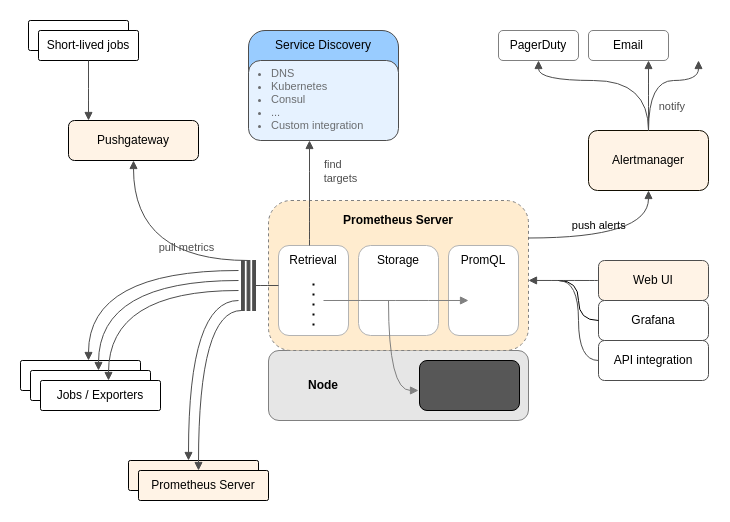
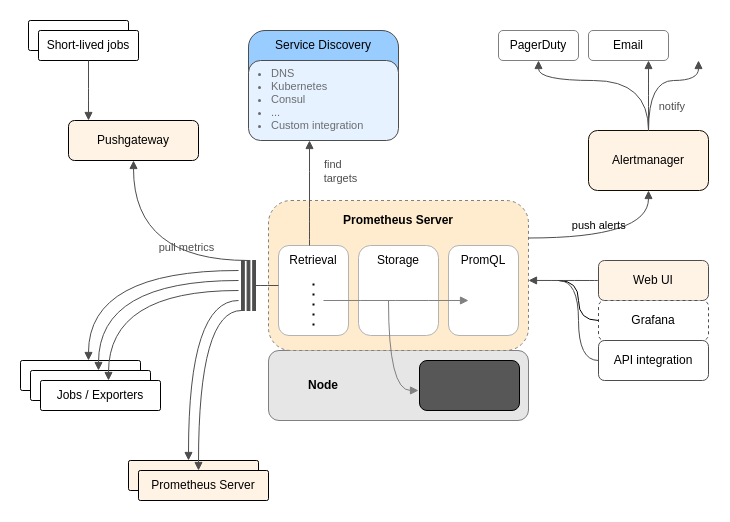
  <mxCell id="0" />
  <mxCell id="1" parent="0" />
  <mxCell id="2" value="" style="whiteSpace=wrap;html=1;shadow=0;glass=0;strokeColor=#808080;strokeWidth=1;fillColor=#E6E6E6;gradientColor=none;rounded=1;" parent="1" vertex="1"><mxGeometry x="268" y="350" width="260" height="70" as="geometry" /></mxCell>
  <mxCell id="3" value="" style="whiteSpace=wrap;html=1;orange;fillColor=#FFECCF;gradientColor=none;shadow=0;glass=0;strokeColor=#808080;dashed=1;rounded=1;" parent="1" vertex="1"><mxGeometry x="268" y="200" width="260" height="150" as="geometry" /></mxCell>
  <mxCell id="4" value="" style="shape=parallelMarker;html=1;strokeColor=#4D4D4D;rounded=1;" parent="1" vertex="1"><mxGeometry x="241" y="260" width="14" height="50" as="geometry" /></mxCell>
  <mxCell id="5" value="" style="strokeWidth=1;html=1;shape=mxgraph.flowchart.process;whiteSpace=wrap;rounded=1;" parent="1" vertex="1"><mxGeometry x="20" y="360" width="120" height="30" as="geometry" /></mxCell>
  <mxCell id="6" value="" style="strokeWidth=1;html=1;shape=mxgraph.flowchart.process;whiteSpace=wrap;rounded=1;" parent="1" vertex="1"><mxGeometry x="30" y="370" width="120" height="30" as="geometry" /></mxCell>
  <mxCell id="7" value="" style="strokeWidth=1;html=1;shape=mxgraph.flowchart.process;whiteSpace=wrap;rounded=1;" parent="1" vertex="1"><mxGeometry x="40" y="380" width="120" height="30" as="geometry" /></mxCell>
  <mxCell id="8" style="edgeStyle=orthogonalEdgeStyle;rounded=1;html=1;endArrow=block;endFill=1;strokeColor=#4D4D4D;curved=1;" parent="1" target="5" edge="1"><mxGeometry relative="1" as="geometry"><mxPoint x="178" y="270" as="targetPoint" /><mxPoint x="238" y="270" as="sourcePoint" /><Array as="points"><mxPoint x="88" y="270" /></Array></mxGeometry></mxCell>
  <mxCell id="9" style="edgeStyle=orthogonalEdgeStyle;rounded=1;html=1;endArrow=block;endFill=1;strokeColor=#4D4D4D;curved=1;" parent="1" target="6" edge="1"><mxGeometry relative="1" as="geometry"><mxPoint x="238" y="280" as="sourcePoint" /><Array as="points"><mxPoint x="98" y="280" /></Array></mxGeometry></mxCell>
  <mxCell id="10" style="edgeStyle=orthogonalEdgeStyle;rounded=1;html=1;endArrow=block;endFill=1;strokeColor=#4D4D4D;curved=1;" parent="1" target="7" edge="1"><mxGeometry relative="1" as="geometry"><mxPoint x="238" y="290" as="sourcePoint" /><Array as="points"><mxPoint x="108" y="290" /></Array></mxGeometry></mxCell>
  <mxCell id="11" value="" style="whiteSpace=wrap;html=1;strokeWidth=1;shadow=0;glass=0;strokeColor=#B3B3B3;rounded=1;" parent="1" vertex="1"><mxGeometry x="278" y="245" width="70" height="90" as="geometry" /></mxCell>
  <mxCell id="12" value="" style="whiteSpace=wrap;html=1;strokeWidth=1;glass=0;strokeColor=#B3B3B3;rounded=1;" parent="1" vertex="1"><mxGeometry x="358" y="245" width="80" height="90" as="geometry" /></mxCell>
  <mxCell id="13" value="" style="whiteSpace=wrap;html=1;strokeWidth=1;glass=0;strokeColor=#B3B3B3;rounded=1;" parent="1" vertex="1"><mxGeometry x="448" y="245" width="70" height="90" as="geometry" /></mxCell>
  <mxCell id="14" value="" style="whiteSpace=wrap;html=1;strokeWidth=1;fillColor=#FFF3E6;rounded=1;" parent="1" vertex="1"><mxGeometry x="68" y="120" width="130" height="40" as="geometry" /></mxCell>
  <mxCell id="15" value="" style="strokeWidth=1;html=1;shape=mxgraph.flowchart.process;whiteSpace=wrap;rounded=1;" parent="1" vertex="1"><mxGeometry x="28" y="20" width="100" height="30" as="geometry" /></mxCell>
  <mxCell id="16" value="" style="strokeWidth=1;html=1;shape=mxgraph.flowchart.process;whiteSpace=wrap;rounded=1;" parent="1" vertex="1"><mxGeometry x="38" y="30" width="100" height="30" as="geometry" /></mxCell>
  <mxCell id="17" style="edgeStyle=orthogonalEdgeStyle;rounded=1;html=1;exitX=0.5;exitY=1;exitPerimeter=0;endArrow=block;endFill=1;strokeColor=#4D4D4D;curved=1;" parent="1" source="16" edge="1"><mxGeometry relative="1" as="geometry"><mxPoint x="88" y="120" as="targetPoint" /></mxGeometry></mxCell>
  <mxCell id="18" style="edgeStyle=orthogonalEdgeStyle;rounded=1;html=1;entryX=0.5;entryY=1;endArrow=block;endFill=1;strokeColor=#4D4D4D;curved=1;" parent="1" target="14" edge="1"><mxGeometry relative="1" as="geometry"><mxPoint x="248" y="260" as="sourcePoint" /><Array as="points"><mxPoint x="133" y="260" /></Array></mxGeometry></mxCell>
  <mxCell id="19" value="pull metrics&lt;div&gt;&lt;br&gt;&lt;/div&gt;&lt;div&gt;&lt;br&gt;&lt;/div&gt;" style="text;html=1;resizable=0;points=[];;align=center;verticalAlign=middle;labelBackgroundColor=none;rounded=1;shadow=0;glass=0;strokeColor=#4D4D4D;strokeWidth=1;fillColor=#E6F2FF;gradientColor=none;fontSize=11;fontColor=#4D4D4D;" parent="18" vertex="1" connectable="0"><mxGeometry x="-0.414" y="-1" relative="1" as="geometry"><mxPoint as="offset" /></mxGeometry></mxCell>
  <mxCell id="20" value="" style="whiteSpace=wrap;html=1;strokeWidth=1;glass=0;fillColor=#575757;rounded=1;" parent="1" vertex="1"><mxGeometry x="419" y="360" width="100" height="50" as="geometry" /></mxCell>
  <mxCell id="21" value="Pushgateway" style="text;html=1;strokeColor=none;fillColor=none;align=center;verticalAlign=middle;whiteSpace=wrap;overflow=hidden;shadow=0;glass=0;rounded=1;" parent="1" vertex="1"><mxGeometry x="78" y="130" width="110" height="20" as="geometry" /></mxCell>
  <mxCell id="22" value="Short-lived jobs" style="text;html=1;strokeColor=none;fillColor=none;align=center;verticalAlign=middle;whiteSpace=wrap;overflow=hidden;shadow=0;glass=0;rounded=1;" parent="1" vertex="1"><mxGeometry x="43" y="35" width="90" height="20" as="geometry" /></mxCell>
  <mxCell id="23" value="Jobs / Exporters" style="text;html=1;strokeColor=none;fillColor=none;align=center;verticalAlign=middle;whiteSpace=wrap;overflow=hidden;shadow=0;glass=0;rounded=1;" parent="1" vertex="1"><mxGeometry x="50" y="385" width="100" height="20" as="geometry" /></mxCell>
  <mxCell id="24" value="Storage" style="text;html=1;strokeColor=none;fillColor=none;align=center;verticalAlign=middle;whiteSpace=wrap;overflow=hidden;shadow=0;glass=0;rounded=1;" parent="1" vertex="1"><mxGeometry x="368" y="250" width="60" height="20" as="geometry" /></mxCell>
  <mxCell id="25" value="Retrieval" style="text;html=1;strokeColor=none;fillColor=none;align=center;verticalAlign=middle;whiteSpace=wrap;overflow=hidden;shadow=0;glass=0;rounded=1;" parent="1" vertex="1"><mxGeometry x="278" y="250" width="70" height="20" as="geometry" /></mxCell>
  <mxCell id="26" value="PromQL" style="text;html=1;strokeColor=none;fillColor=none;align=center;verticalAlign=middle;whiteSpace=wrap;overflow=hidden;shadow=0;glass=0;rounded=1;" parent="1" vertex="1"><mxGeometry x="448" y="250" width="70" height="20" as="geometry" /></mxCell>
  <mxCell id="27" value="&lt;div style=&quot;text-align: left&quot;&gt;&lt;b style=&quot;line-height: 1.2&quot;&gt;Prometheus Server&lt;/b&gt;&lt;/div&gt;" style="text;html=1;strokeColor=none;fillColor=none;align=center;verticalAlign=middle;whiteSpace=wrap;overflow=hidden;shadow=0;glass=0;rounded=1;" parent="1" vertex="1"><mxGeometry x="338" y="195" width="120" height="50" as="geometry" /></mxCell>
  <mxCell id="28" value="&lt;b&gt;Node&lt;/b&gt;" style="text;html=1;strokeColor=none;fillColor=none;align=center;verticalAlign=middle;whiteSpace=wrap;overflow=hidden;shadow=0;glass=0;rounded=1;" parent="1" vertex="1"><mxGeometry x="278" y="375" width="90" height="20" as="geometry" /></mxCell>
  <mxCell id="29" value="" style="whiteSpace=wrap;html=1;shadow=0;glass=0;strokeColor=#120D00;strokeWidth=1;fillColor=#FFF3E6;gradientColor=none;rounded=1;" parent="1" vertex="1"><mxGeometry x="588" y="130" width="120" height="60" as="geometry" /></mxCell>
  <mxCell id="30" value="" style="whiteSpace=wrap;html=1;shadow=0;glass=0;strokeColor=#4D4D4D;strokeWidth=1;fillColor=#99CCFF;gradientColor=none;rounded=1;" parent="1" vertex="1"><mxGeometry x="248" y="30" width="150" height="110" as="geometry" /></mxCell>
  <mxCell id="31" value="Service Discovery&lt;div&gt;&lt;br&gt;&lt;/div&gt;" style="text;html=1;strokeColor=none;fillColor=none;align=center;verticalAlign=middle;whiteSpace=wrap;overflow=hidden;shadow=0;glass=0;rounded=1;" parent="1" vertex="1"><mxGeometry x="258" y="35" width="130" height="20" as="geometry" /></mxCell>
  <mxCell id="32" style="edgeStyle=orthogonalEdgeStyle;rounded=1;html=1;endArrow=block;endFill=1;strokeColor=#4D4D4D;curved=1;" parent="1" target="56" edge="1"><mxGeometry relative="1" as="geometry"><mxPoint x="309" y="245" as="sourcePoint" /><mxPoint x="309" y="160" as="targetPoint" /><Array as="points"><mxPoint x="309" y="245" /></Array></mxGeometry></mxCell>
  <mxCell id="33" value="&amp;nbsp; &amp;nbsp; &amp;nbsp; &amp;nbsp; &amp;nbsp; &amp;nbsp; &amp;nbsp;find&amp;nbsp;&lt;div style=&quot;text-align: left&quot;&gt;&amp;nbsp; &amp;nbsp; &amp;nbsp; &amp;nbsp; &amp;nbsp; &amp;nbsp; &amp;nbsp; &amp;nbsp; &amp;nbsp;targets&lt;/div&gt;" style="text;html=1;resizable=0;points=[];;align=center;verticalAlign=middle;labelBackgroundColor=none;rounded=1;shadow=0;glass=0;strokeColor=#4D4D4D;strokeWidth=1;fillColor=#E6F2FF;gradientColor=none;fontSize=11;fontColor=#4D4D4D;" parent="32" vertex="1" connectable="0"><mxGeometry x="0.52" y="-1" relative="1" as="geometry"><mxPoint x="3" y="5" as="offset" /></mxGeometry></mxCell>
  <mxCell id="34" value="" style="strokeWidth=1;html=1;shape=mxgraph.flowchart.process;whiteSpace=wrap;fillColor=#FFF3E6;rounded=1;" parent="1" vertex="1"><mxGeometry x="128" y="460" width="130" height="30" as="geometry" /></mxCell>
  <mxCell id="35" value="" style="strokeWidth=1;html=1;shape=mxgraph.flowchart.process;whiteSpace=wrap;fillColor=#FFF3E6;rounded=1;" parent="1" vertex="1"><mxGeometry x="138" y="470" width="130" height="30" as="geometry" /></mxCell>
  <mxCell id="36" value="Prometheus Server" style="text;html=1;strokeColor=none;fillColor=none;align=center;verticalAlign=middle;whiteSpace=wrap;overflow=hidden;rounded=1;shadow=0;glass=0;" parent="1" vertex="1"><mxGeometry x="148" y="475" width="110" height="20" as="geometry" /></mxCell>
  <mxCell id="37" style="edgeStyle=orthogonalEdgeStyle;rounded=1;html=1;endArrow=block;endFill=1;strokeColor=#4D4D4D;curved=1;" parent="1" edge="1"><mxGeometry relative="1" as="geometry"><mxPoint x="238" y="300" as="sourcePoint" /><mxPoint x="188" y="460" as="targetPoint" /><Array as="points"><mxPoint x="188" y="300" /><mxPoint x="188" y="460" /></Array></mxGeometry></mxCell>
  <mxCell id="38" style="edgeStyle=orthogonalEdgeStyle;rounded=1;html=1;endArrow=block;endFill=1;strokeColor=#4D4D4D;curved=1;" parent="1" target="35" edge="1"><mxGeometry relative="1" as="geometry"><mxPoint x="241" y="310" as="sourcePoint" /><Array as="points"><mxPoint x="198" y="310" /></Array></mxGeometry></mxCell>
  <mxCell id="39" style="edgeStyle=orthogonalEdgeStyle;rounded=1;html=1;exitX=0.9;exitY=0.5;exitPerimeter=0;strokeColor=#4D4D4D;startArrow=none;startFill=0;endArrow=none;endFill=0;curved=1;" parent="1" source="4" edge="1"><mxGeometry relative="1" as="geometry"><mxPoint x="278" y="285" as="targetPoint" /><Array as="points"><mxPoint x="278" y="285" /></Array></mxGeometry></mxCell>
  <mxCell id="40" value="" style="endArrow=none;html=1;dashed=1;dashPattern=1 4;strokeColor=#000000;strokeWidth=2;curved=1;" parent="1" edge="1"><mxGeometry width="50" height="50" relative="1" as="geometry"><mxPoint x="313" y="325" as="sourcePoint" /><mxPoint x="313" y="275" as="targetPoint" /><Array as="points"><mxPoint x="313" y="300" /></Array></mxGeometry></mxCell>
  <mxCell id="41" value="" style="endArrow=block;html=1;strokeColor=#808080;strokeWidth=1;endFill=1;entryX=0.286;entryY=0.611;entryPerimeter=0;curved=1;" parent="1" target="13" edge="1"><mxGeometry width="50" height="50" relative="1" as="geometry"><mxPoint x="323" y="300" as="sourcePoint" /><mxPoint x="448" y="300" as="targetPoint" /><Array as="points"><mxPoint x="398" y="300" /></Array></mxGeometry></mxCell>
  <mxCell id="42" value="" style="endArrow=block;html=1;strokeColor=#808080;strokeWidth=1;endFill=1;entryX=0.577;entryY=0.571;entryPerimeter=0;curved=1;" parent="1" target="2" edge="1"><mxGeometry width="50" height="50" relative="1" as="geometry"><mxPoint x="388" y="300" as="sourcePoint" /><mxPoint x="478" y="310" as="targetPoint" /><Array as="points"><mxPoint x="388" y="390" /></Array></mxGeometry></mxCell>
  <mxCell id="43" value="Alertmanager" style="text;html=1;strokeColor=none;fillColor=none;align=center;verticalAlign=middle;whiteSpace=wrap;overflow=hidden;rounded=1;shadow=0;glass=0;" parent="1" vertex="1"><mxGeometry x="598" y="150" width="100" height="20" as="geometry" /></mxCell>
  <mxCell id="44" value="&lt;div style=&quot;text-align: left&quot;&gt;&lt;span style=&quot;line-height: 1.2&quot;&gt;push alerts &amp;nbsp; &amp;nbsp; &amp;nbsp; &amp;nbsp;&amp;nbsp;&lt;/span&gt;&lt;/div&gt;&lt;div style=&quot;text-align: left&quot;&gt;&lt;span style=&quot;line-height: 1.2&quot;&gt;&lt;br&gt;&lt;/span&gt;&lt;/div&gt;&lt;div style=&quot;text-align: left&quot;&gt;&lt;br&gt;&lt;/div&gt;" style="edgeStyle=orthogonalEdgeStyle;rounded=1;html=1;exitX=1;exitY=0.25;entryX=0.5;entryY=1;startArrow=none;startFill=0;endArrow=block;endFill=1;strokeColor=#4D4D4D;strokeWidth=1;labelBackgroundColor=none;curved=1;" parent="1" source="3" target="29" edge="1"><mxGeometry relative="1" as="geometry" /></mxCell>
  <mxCell id="45" value="Web UI" style="whiteSpace=wrap;html=1;rounded=1;shadow=0;glass=0;strokeColor=#4D4D4D;strokeWidth=1;fillColor=#FFF3E6;gradientColor=none;" parent="1" vertex="1"><mxGeometry x="598" y="260" width="110" height="40" as="geometry" /></mxCell>
- <mxCell id="46" value="Grafana" style="whiteSpace=wrap;html=1;rounded=1;shadow=0;glass=0;strokeColor=#4D4D4D;strokeWidth=1;fillColor=#FFFFFF;gradientColor=none;" parent="1" vertex="1"><mxGeometry x="598" y="300" width="110" height="40" as="geometry" /></mxCell>
+ <mxCell id="46" value="Grafana" style="whiteSpace=wrap;html=1;rounded=1;shadow=0;glass=0;strokeColor=#4D4D4D;strokeWidth=1;fillColor=#FFFFFF;gradientColor=none;dashed=1;" parent="1" vertex="1"><mxGeometry x="598" y="300" width="110" height="40" as="geometry" /></mxCell>
  <mxCell id="47" value="API integration" style="whiteSpace=wrap;html=1;rounded=1;shadow=0;glass=0;strokeColor=#4D4D4D;strokeWidth=1;fillColor=#FFFFFF;" parent="1" vertex="1"><mxGeometry x="598" y="340" width="110" height="40" as="geometry" /></mxCell>
  <mxCell id="48" style="edgeStyle=orthogonalEdgeStyle;rounded=1;html=1;exitX=0;exitY=0.5;entryX=1;entryY=0.533;entryPerimeter=0;startArrow=none;startFill=0;endArrow=block;endFill=1;strokeColor=#4D4D4D;strokeWidth=1;curved=1;" parent="1" source="45" target="3" edge="1"><mxGeometry relative="1" as="geometry"><Array as="points" /></mxGeometry></mxCell>
  <mxCell id="49" style="edgeStyle=orthogonalEdgeStyle;rounded=1;html=1;exitX=0;exitY=0.5;startArrow=none;startFill=0;endArrow=none;endFill=0;strokeColor=#000000;strokeWidth=1;curved=1;" parent="1" source="46" edge="1"><mxGeometry relative="1" as="geometry"><mxPoint x="558" y="280" as="targetPoint" /><Array as="points"><mxPoint x="578" y="320" /><mxPoint x="578" y="280" /></Array></mxGeometry></mxCell>
  <mxCell id="50" style="edgeStyle=orthogonalEdgeStyle;rounded=1;html=1;exitX=0;exitY=0.5;startArrow=none;startFill=0;endArrow=none;endFill=0;strokeColor=#4D4D4D;strokeWidth=1;curved=1;" parent="1" source="47" edge="1"><mxGeometry relative="1" as="geometry"><mxPoint x="558" y="280" as="targetPoint" /><Array as="points"><mxPoint x="578" y="360" /><mxPoint x="578" y="280" /></Array></mxGeometry></mxCell>
  <mxCell id="51" value="" style="whiteSpace=wrap;html=1;rounded=1;shadow=0;glass=0;strokeColor=#808080;strokeWidth=1;fillColor=#FFFFFF;gradientColor=none;" parent="1" vertex="1"><mxGeometry x="498" y="30" width="80" height="30" as="geometry" /></mxCell>
  <mxCell id="52" value="PagerDuty" style="text;html=1;strokeColor=none;fillColor=none;align=center;verticalAlign=middle;whiteSpace=wrap;overflow=hidden;rounded=1;shadow=0;glass=0;" parent="1" vertex="1"><mxGeometry x="498" y="35" width="80" height="20" as="geometry" /></mxCell>
  <mxCell id="53" value="" style="whiteSpace=wrap;html=1;rounded=1;shadow=0;glass=0;strokeColor=#808080;strokeWidth=1;fillColor=#FFFFFF;gradientColor=none;" parent="1" vertex="1"><mxGeometry x="588" y="30" width="80" height="30" as="geometry" /></mxCell>
  <mxCell id="54" value="Email" style="text;html=1;strokeColor=none;fillColor=none;align=center;verticalAlign=middle;whiteSpace=wrap;overflow=hidden;rounded=1;shadow=0;glass=0;" parent="1" vertex="1"><mxGeometry x="608" y="35" width="40" height="20" as="geometry" /></mxCell>
  <mxCell id="55" style="edgeStyle=orthogonalEdgeStyle;rounded=1;html=1;exitX=0.5;exitY=0;entryX=0.75;entryY=1;startArrow=none;startFill=0;endArrow=block;endFill=1;strokeColor=#4D4D4D;strokeWidth=1;curved=1;" parent="1" source="29" target="53" edge="1"><mxGeometry relative="1" as="geometry" /></mxCell>
  <mxCell id="56" value="&lt;ul&gt;&lt;li&gt;&lt;font color=&quot;#4d4d4d&quot;&gt;DNS&lt;/font&gt;&lt;/li&gt;&lt;li&gt;&lt;font color=&quot;#4d4d4d&quot;&gt;Kubernetes&lt;/font&gt;&lt;/li&gt;&lt;li&gt;&lt;font color=&quot;#4d4d4d&quot;&gt;Consul&lt;/font&gt;&lt;/li&gt;&lt;li&gt;&lt;font color=&quot;#4d4d4d&quot;&gt;...&lt;/font&gt;&lt;/li&gt;&lt;li&gt;&lt;font color=&quot;#4d4d4d&quot;&gt;Custom integration&lt;/font&gt;&lt;/li&gt;&lt;/ul&gt;" style="text;verticalAlign=middle;overflow=hidden;rounded=1;shadow=0;glass=0;strokeColor=#4D4D4D;strokeWidth=1;fillColor=#E6F2FF;gradientColor=none;labelBackgroundColor=none;labelBorderColor=none;html=1;textOpacity=80;labelPosition=center;verticalLabelPosition=middle;align=left;spacing=0;fontSize=11;spacingTop=-7;spacingLeft=-17;spacingBottom=-4;fontColor=#4D4D4D;" parent="1" vertex="1"><mxGeometry x="248" y="60" width="150" height="80" as="geometry" /></mxCell>
  <mxCell id="57" style="edgeStyle=orthogonalEdgeStyle;rounded=1;html=1;exitX=0.5;exitY=0;entryX=0.5;entryY=1;startArrow=none;startFill=0;endArrow=block;endFill=1;strokeColor=#4D4D4D;strokeWidth=1;fontSize=11;fontColor=#4D4D4D;curved=1;" parent="1" source="29" target="51" edge="1"><mxGeometry relative="1" as="geometry"><Array as="points"><mxPoint x="648" y="80" /><mxPoint x="538" y="80" /></Array></mxGeometry></mxCell>
  <mxCell id="58" style="edgeStyle=orthogonalEdgeStyle;rounded=1;html=1;exitX=0.5;exitY=0;startArrow=none;startFill=0;endArrow=block;endFill=1;strokeColor=#4D4D4D;strokeWidth=1;fontSize=11;fontColor=#4D4D4D;curved=1;" parent="1" source="29" edge="1"><mxGeometry relative="1" as="geometry"><mxPoint x="698" y="60" as="targetPoint" /><Array as="points"><mxPoint x="648" y="80" /><mxPoint x="698" y="80" /><mxPoint x="698" y="60" /></Array></mxGeometry></mxCell>
  <mxCell id="59" value="&lt;div style=&quot;text-align: right&quot;&gt;&lt;span style=&quot;line-height: 1.2&quot;&gt;&amp;nbsp; &amp;nbsp; &amp;nbsp; &amp;nbsp; &amp;nbsp; &amp;nbsp; &amp;nbsp; notify&lt;/span&gt;&lt;/div&gt;" style="text;html=1;resizable=0;points=[];;align=center;verticalAlign=middle;labelBackgroundColor=none;rounded=1;shadow=0;glass=0;strokeColor=#4D4D4D;strokeWidth=1;fillColor=#E6F2FF;gradientColor=none;fontSize=11;fontColor=#4D4D4D;" parent="58" vertex="1" connectable="0"><mxGeometry x="-0.583" y="-1" relative="1" as="geometry"><mxPoint as="offset" /></mxGeometry></mxCell>
